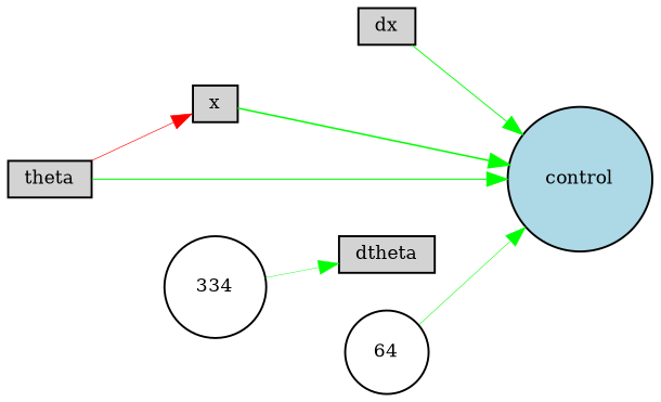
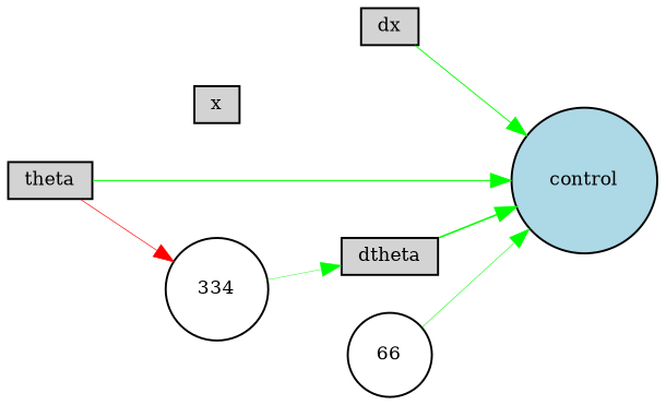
  digraph {
    rankdir=LR
    node [fillcolor=lightgray fontsize=9 shape=box style=filled]
    edge [color=green style=solid]
    x [height=0.2 width=0.2]
    dx [height=0.2 width=0.2]
    control [fillcolor=lightblue height=0.2 shape=circle width=0.2]
    theta [height=0.2 width=0.2]
    334 [fillcolor=white height=0.2 shape=circle width=0.2]
    dtheta [height=0.2 width=0.2]
-   64 [fillcolor=white height=0.2 shape=circle width=0.2]
+   64 [fillcolor=white height=0.2 shape=circle width=0.2 label=66]
    dx -> control [penwidth=0.4682107918231865]
    theta -> control [penwidth=0.507998550696436]
-   theta -> x [color=red penwidth=0.3338376597138729]
+   theta -> 334 [color=red penwidth=0.3338376597138729]
    334 -> dtheta [penwidth=0.21083615220014665]
-   x -> control [penwidth=0.7983040126658089]
+   dtheta -> control [penwidth=0.7983040126658089]
    64 -> control [penwidth=0.2776501359492228]
  }
